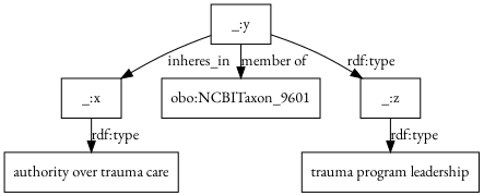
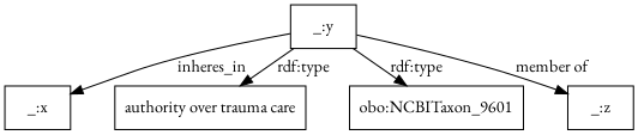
  digraph {
    fontname="EB Garamond"
    nodesep=.5
    ranksep=0
    splines=true
    node [fontname="EB Garamond" shape=rectangle]
    edge [fontname="EB Garamond"]
    "_:x"
    "authority over trauma care"
    "_:y"
    n4 [label="obo:NCBITaxon_9601"]
    "_:z"
-   "trauma program leadership"
-   "_:x" -> "authority over trauma care" [label="rdf:type"]
+   "_:y" -> "authority over trauma care" [label="rdf:type"]
    "_:y" -> "_:x" [label=inheres_in]
-   "_:y" -> n4 [label="member of"]
-   "_:y" -> "_:z" [label="rdf:type"]
-   "_:z" -> "trauma program leadership" [label="rdf:type"]
+   "_:y" -> n4 [label="rdf:type"]
+   "_:y" -> "_:z" [label="member of"]
  }
